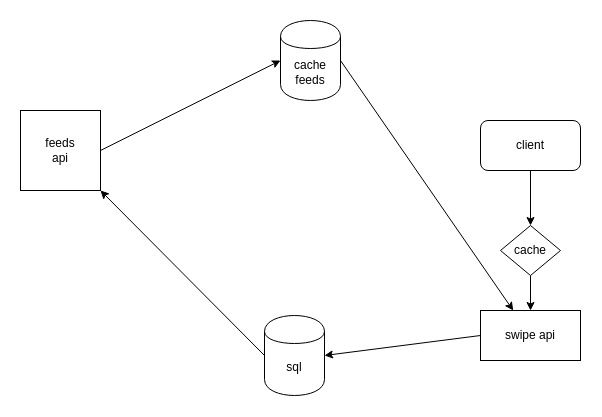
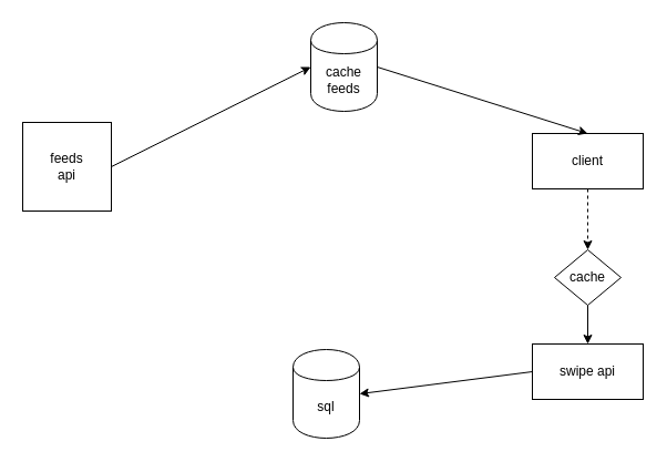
  <mxCell id="0" />
  <mxCell id="1" parent="0" />
  <mxCell id="2" value="sql" style="shape=cylinder;whiteSpace=wrap;html=1;boundedLbl=1;backgroundOutline=1;" vertex="1" parent="1"><mxGeometry x="264" y="315" width="60" height="80" as="geometry" /></mxCell>
  <mxCell id="3" value="feeds&lt;br&gt;api" style="whiteSpace=wrap;html=1;aspect=fixed;" vertex="1" parent="1"><mxGeometry x="20" y="110" width="80" height="80" as="geometry" /></mxCell>
  <mxCell id="4" value="cache" style="shape=rhombus;html=1;dashed=0;whiteSpace=wrap;perimeter=rhombusPerimeter;" vertex="1" parent="1"><mxGeometry x="500" y="225" width="60" height="50" as="geometry" /></mxCell>
- <mxCell id="5" value="client" style="html=1;dashed=0;whiteSpace=wrap;rounded=1;" vertex="1" parent="1"><mxGeometry x="480" y="120" width="100" height="50" as="geometry" /></mxCell>
+ <mxCell id="5" value="client" style="html=1;dashed=0;whiteSpace=wrap;" vertex="1" parent="1"><mxGeometry x="480" y="120" width="100" height="50" as="geometry" /></mxCell>
  <mxCell id="6" value="swipe api" style="html=1;dashed=0;whiteSpace=wrap;" vertex="1" parent="1"><mxGeometry x="480" y="310" width="100" height="50" as="geometry" /></mxCell>
- <mxCell id="7" value="" style="endArrow=classic;html=1;rounded=0;exitX=0.5;exitY=1;exitDx=0;exitDy=0;entryX=0.5;entryY=0;entryDx=0;entryDy=0;" edge="1" parent="1" source="5" target="4"><mxGeometry width="50" height="50" relative="1" as="geometry"><mxPoint x="300" y="430" as="sourcePoint" /><mxPoint x="350" y="380" as="targetPoint" /></mxGeometry></mxCell>
+ <mxCell id="7" value="" style="endArrow=classic;html=1;rounded=0;exitX=0.5;exitY=1;exitDx=0;exitDy=0;entryX=0.5;entryY=0;entryDx=0;entryDy=0;dashed=1;" edge="1" parent="1" source="5" target="4"><mxGeometry width="50" height="50" relative="1" as="geometry"><mxPoint x="300" y="430" as="sourcePoint" /><mxPoint x="350" y="380" as="targetPoint" /></mxGeometry></mxCell>
  <mxCell id="8" value="" style="endArrow=classic;html=1;rounded=0;exitX=0.5;exitY=1;exitDx=0;exitDy=0;entryX=0.5;entryY=0;entryDx=0;entryDy=0;" edge="1" parent="1" source="4" target="6"><mxGeometry width="50" height="50" relative="1" as="geometry"><mxPoint x="310" y="380" as="sourcePoint" /><mxPoint x="360" y="330" as="targetPoint" /></mxGeometry></mxCell>
  <mxCell id="9" value="" style="endArrow=classic;html=1;rounded=0;entryX=1;entryY=0.5;entryDx=0;entryDy=0;exitX=0;exitY=0.5;exitDx=0;exitDy=0;" edge="1" parent="1" source="6" target="2"><mxGeometry width="50" height="50" relative="1" as="geometry"><mxPoint x="410" y="330" as="sourcePoint" /><mxPoint x="370" y="380" as="targetPoint" /></mxGeometry></mxCell>
- <mxCell id="10" value="" style="endArrow=classic;html=1;rounded=0;entryX=1;entryY=1;entryDx=0;entryDy=0;exitX=0;exitY=0.5;exitDx=0;exitDy=0;" edge="1" parent="1" source="2" target="3"><mxGeometry width="50" height="50" relative="1" as="geometry"><mxPoint x="190" y="290" as="sourcePoint" /><mxPoint x="240" y="240" as="targetPoint" /></mxGeometry></mxCell>
  <mxCell id="11" value="cache&lt;br&gt;feeds" style="shape=cylinder;whiteSpace=wrap;html=1;boundedLbl=1;backgroundOutline=1;" vertex="1" parent="1"><mxGeometry x="280" y="20" width="60" height="80" as="geometry" /></mxCell>
  <mxCell id="12" value="" style="endArrow=classic;html=1;rounded=0;exitX=1;exitY=0.5;exitDx=0;exitDy=0;entryX=0;entryY=0.5;entryDx=0;entryDy=0;" edge="1" parent="1" source="3" target="11"><mxGeometry width="50" height="50" relative="1" as="geometry"><mxPoint x="150" y="130" as="sourcePoint" /><mxPoint x="200" y="80" as="targetPoint" /></mxGeometry></mxCell>
- <mxCell id="13" value="" style="endArrow=classic;html=1;rounded=0;exitX=1;exitY=0.5;exitDx=0;exitDy=0;" edge="1" parent="1" source="11" target="6"><mxGeometry width="50" height="50" relative="1" as="geometry"><mxPoint x="420" y="100" as="sourcePoint" /><mxPoint x="470" y="50" as="targetPoint" /></mxGeometry></mxCell>
+ <mxCell id="13" value="" style="endArrow=classic;html=1;rounded=0;exitX=1;exitY=0.5;exitDx=0;exitDy=0;entryX=0.5;entryY=0;entryDx=0;entryDy=0;" edge="1" parent="1" source="11" target="5"><mxGeometry width="50" height="50" relative="1" as="geometry"><mxPoint x="420" y="100" as="sourcePoint" /><mxPoint x="470" y="50" as="targetPoint" /></mxGeometry></mxCell>
